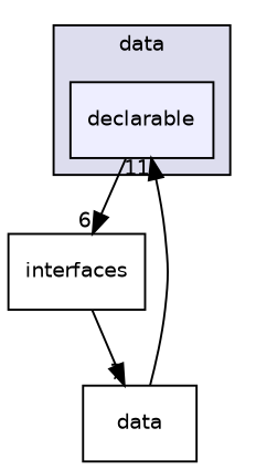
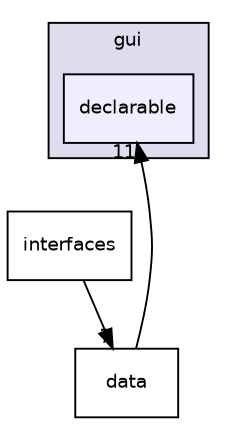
  digraph {
    compound=true
    node [fontname=Helvetica fontsize=10 shape=box]
    edge [labeldistance=1.5 labelfontname=Helvetica labelfontsize=10]
    n1 [fillcolor="#eeeeff" label=declarable pencolor=black style=filled]
    n2 [label=interfaces]
    n3 [label=data]
    subgraph cluster_1 {
      bgcolor="#ddddee"
      fontname=Helvetica
      fontsize=10
-     label=data
+     label=gui
      pencolor=black
      n1
    }
-   n1 -> n2 [headlabel=6]
    n2 -> n3 [headlabel=7]
    n3 -> n1 [headlabel=11]
  }
